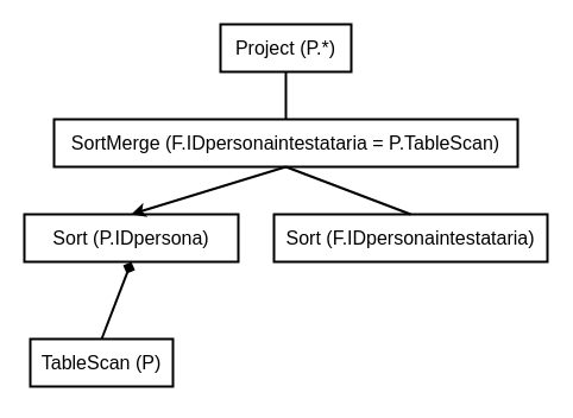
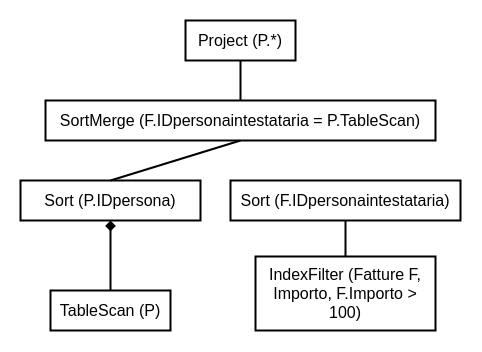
  <mxCell id="0" />
  <mxCell id="1" parent="0" />
  <mxCell id="2" value="&lt;font style=&quot;font-size: 16px&quot;&gt;Project (P.*)&lt;/font&gt;" style="text;html=1;fillColor=none;align=center;verticalAlign=middle;whiteSpace=wrap;rounded=0;strokeColor=#000000;strokeWidth=2;" vertex="1" parent="1"><mxGeometry x="185" y="20" width="110" height="40" as="geometry" /></mxCell>
- <mxCell id="3" value="" style="endArrow=classic;html=1;strokeWidth=2;exitX=0.5;exitY=1;exitDx=0;exitDy=0;entryX=0.5;entryY=0;entryDx=0;entryDy=0;" edge="1" parent="1" source="5" target="10"><mxGeometry width="50" height="50" relative="1" as="geometry"><mxPoint x="240" y="130" as="sourcePoint" /><mxPoint x="240" y="100" as="targetPoint" /></mxGeometry></mxCell>
- <mxCell id="4" value="&lt;font style=&quot;font-size: 16px&quot;&gt;TableScan (P)&lt;/font&gt;" style="text;html=1;fillColor=none;align=center;verticalAlign=middle;whiteSpace=wrap;rounded=0;strokeColor=#000000;strokeWidth=2;" vertex="1" parent="1"><mxGeometry x="25" y="285" width="120" height="40" as="geometry" /></mxCell>
+ <mxCell id="3" value="" style="endArrow=none;html=1;strokeWidth=2;exitX=0.5;exitY=1;exitDx=0;exitDy=0;entryX=0.5;entryY=0;entryDx=0;entryDy=0;" edge="1" parent="1" source="5" target="10"><mxGeometry width="50" height="50" relative="1" as="geometry"><mxPoint x="240" y="130" as="sourcePoint" /><mxPoint x="240" y="100" as="targetPoint" /></mxGeometry></mxCell>
+ <mxCell id="4" value="&lt;font style=&quot;font-size: 16px&quot;&gt;TableScan (P)&lt;/font&gt;" style="text;html=1;fillColor=none;align=center;verticalAlign=middle;whiteSpace=wrap;rounded=0;strokeColor=#000000;strokeWidth=2;" vertex="1" parent="1"><mxGeometry x="50" y="290" width="120" height="40" as="geometry" /></mxCell>
  <mxCell id="5" value="&lt;span style=&quot;text-align: left ; font-size: 16px&quot;&gt;SortMerge (F.IDpersonaintestataria = P.TableScan)&lt;br&gt;&lt;/span&gt;" style="text;html=1;fillColor=none;align=center;verticalAlign=middle;whiteSpace=wrap;rounded=0;strokeColor=#000000;strokeWidth=2;" vertex="1" parent="1"><mxGeometry x="45" y="100" width="390" height="40" as="geometry" /></mxCell>
+ <mxCell id="6" value="&lt;font style=&quot;font-size: 16px&quot;&gt;IndexFilter (Fatture F, Importo, F.Importo &amp;gt; 100)&lt;/font&gt;" style="text;html=1;fillColor=none;align=center;verticalAlign=middle;whiteSpace=wrap;rounded=0;strokeColor=#000000;strokeWidth=2;" vertex="1" parent="1"><mxGeometry x="255" y="256" width="180" height="74" as="geometry" /></mxCell>
  <mxCell id="7" value="" style="endArrow=diamond;html=1;strokeWidth=2;exitX=0.5;exitY=0;exitDx=0;exitDy=0;entryX=0.5;entryY=1;entryDx=0;entryDy=0;" edge="1" parent="1" source="4" target="10"><mxGeometry width="50" height="50" relative="1" as="geometry"><mxPoint x="260" y="120" as="sourcePoint" /><mxPoint x="250" y="160" as="targetPoint" /></mxGeometry></mxCell>
+ <mxCell id="8" value="" style="endArrow=none;html=1;strokeWidth=2;exitX=0.5;exitY=0;exitDx=0;exitDy=0;entryX=0.5;entryY=1;entryDx=0;entryDy=0;" edge="1" parent="1" source="6" target="9"><mxGeometry width="50" height="50" relative="1" as="geometry"><mxPoint x="280" y="140" as="sourcePoint" /><mxPoint x="330" y="160" as="targetPoint" /></mxGeometry></mxCell>
  <mxCell id="9" value="&lt;font style=&quot;font-size: 16px&quot;&gt;Sort (&lt;span style=&quot;text-align: left&quot;&gt;F.IDpersonaintestataria&lt;/span&gt;)&lt;/font&gt;" style="text;html=1;fillColor=none;align=center;verticalAlign=middle;whiteSpace=wrap;rounded=0;strokeColor=#000000;strokeWidth=2;" vertex="1" parent="1"><mxGeometry x="230" y="180" width="230" height="40" as="geometry" /></mxCell>
  <mxCell id="10" value="&lt;font style=&quot;font-size: 16px&quot;&gt;Sort (P.IDpersona)&lt;/font&gt;" style="text;html=1;fillColor=none;align=center;verticalAlign=middle;whiteSpace=wrap;rounded=0;strokeColor=#000000;strokeWidth=2;" vertex="1" parent="1"><mxGeometry x="20" y="180" width="180" height="40" as="geometry" /></mxCell>
- <mxCell id="11" value="" style="endArrow=none;html=1;strokeWidth=2;exitX=0.5;exitY=1;exitDx=0;exitDy=0;entryX=0.5;entryY=0;entryDx=0;entryDy=0;" edge="1" parent="1" source="5" target="9"><mxGeometry width="50" height="50" relative="1" as="geometry"><mxPoint x="190" y="100" as="sourcePoint" /><mxPoint x="110" y="220" as="targetPoint" /></mxGeometry></mxCell>
  <mxCell id="12" value="" style="endArrow=none;html=1;strokeWidth=2;exitX=0.5;exitY=1;exitDx=0;exitDy=0;entryX=0.5;entryY=0;entryDx=0;entryDy=0;" edge="1" parent="1" source="2" target="5"><mxGeometry width="50" height="50" relative="1" as="geometry"><mxPoint x="250" y="140" as="sourcePoint" /><mxPoint x="345" y="220" as="targetPoint" /></mxGeometry></mxCell>
